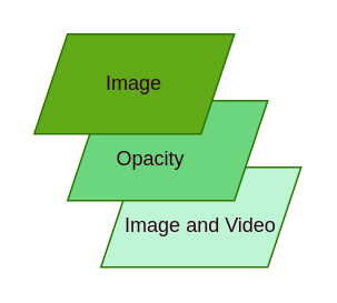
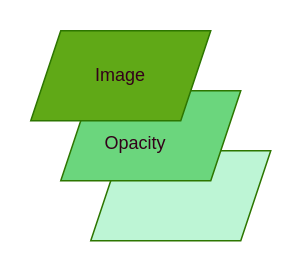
  <mxCell id="0" />
  <mxCell id="1" parent="0" />
  <mxCell id="2" value="" style="shape=parallelogram;perimeter=parallelogramPerimeter;whiteSpace=wrap;html=1;fixedSize=1;size=20;direction=west;fillColor=#BDF5D5;fontColor=#ffffff;strokeColor=#2D7600;" parent="1" vertex="1"><mxGeometry x="60" y="100" width="120" height="60" as="geometry" /></mxCell>
  <mxCell id="3" value="" style="shape=parallelogram;perimeter=parallelogramPerimeter;whiteSpace=wrap;html=1;fixedSize=1;size=20;direction=west;fillColor=#6BD67D;fontColor=#ffffff;strokeColor=#2D7600;" parent="1" vertex="1"><mxGeometry x="40" y="60" width="120" height="60" as="geometry" /></mxCell>
  <mxCell id="4" value="" style="shape=parallelogram;perimeter=parallelogramPerimeter;whiteSpace=wrap;html=1;fixedSize=1;size=20;direction=west;fillColor=#60a917;fontColor=#ffffff;strokeColor=#2D7600;" parent="1" vertex="1"><mxGeometry x="20" y="20" width="120" height="60" as="geometry" /></mxCell>
- <mxCell id="5" value="&lt;font color=&quot;#33001a&quot;&gt;Image and Video&lt;/font&gt;" style="text;html=1;strokeColor=none;fillColor=none;align=center;verticalAlign=middle;whiteSpace=wrap;rounded=0;" parent="1" vertex="1"><mxGeometry x="70" y="120" width="100" height="30" as="geometry" /></mxCell>
  <mxCell id="6" value="Opacity" style="text;html=1;strokeColor=none;fillColor=none;align=center;verticalAlign=middle;whiteSpace=wrap;rounded=0;fontColor=#33001A;" vertex="1" parent="1"><mxGeometry x="60" y="80" width="60" height="30" as="geometry" /></mxCell>
  <mxCell id="7" value="Image" style="text;html=1;strokeColor=none;fillColor=none;align=center;verticalAlign=middle;whiteSpace=wrap;rounded=0;fontColor=#33001A;" vertex="1" parent="1"><mxGeometry x="50" y="35" width="60" height="30" as="geometry" /></mxCell>
